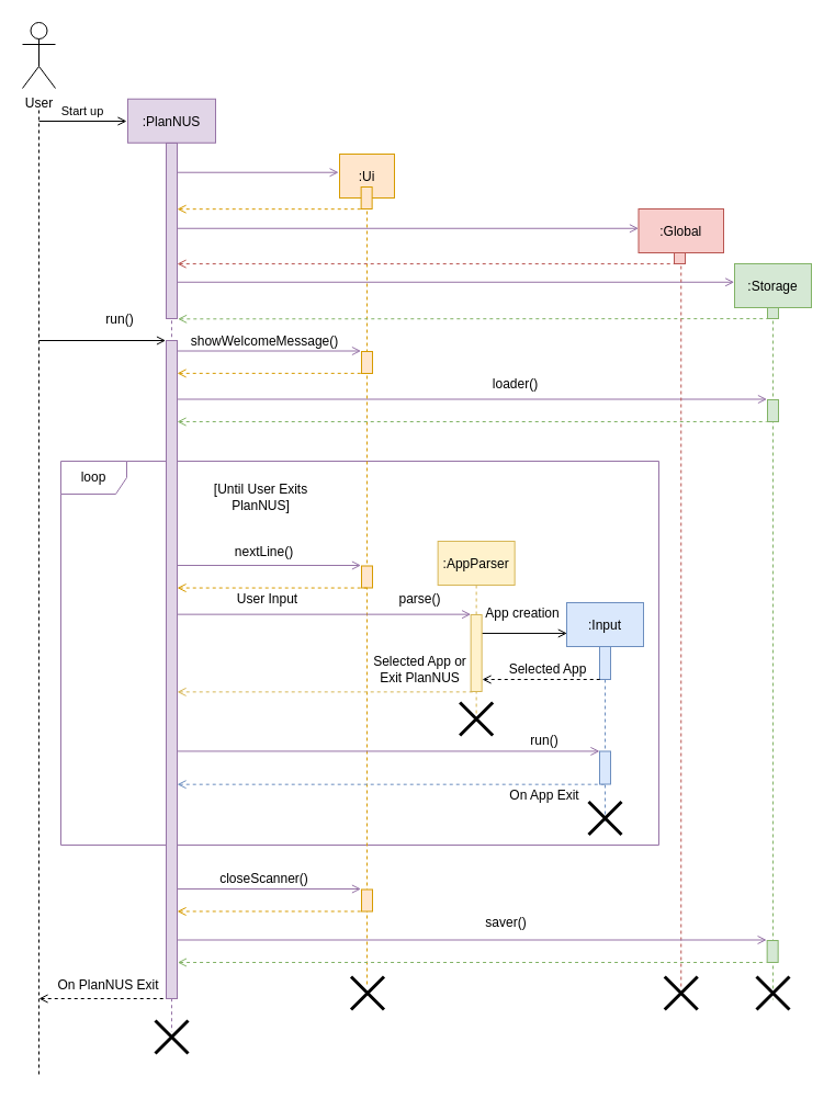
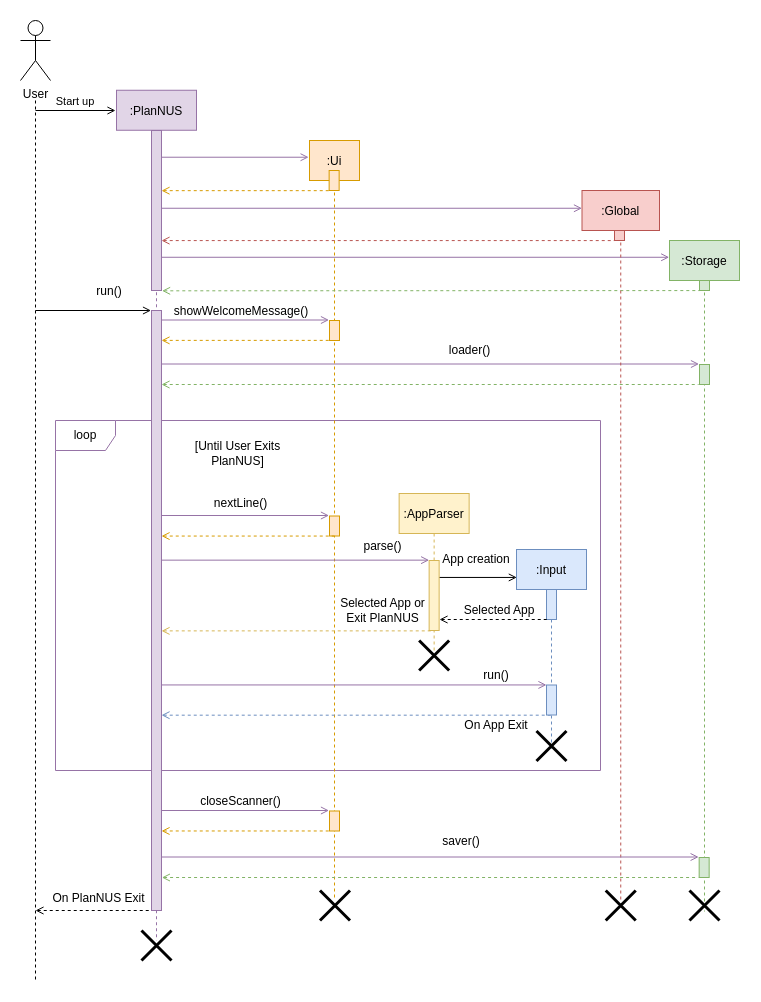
  <mxCell id="0" />
  <mxCell id="1" parent="0" />
  <mxCell id="2" value="loop" style="shape=umlFrame;whiteSpace=wrap;html=1;strokeColor=#9673A6;fillColor=none;fontColor=#000000;" parent="1" vertex="1"><mxGeometry x="55" y="420" width="545" height="350" as="geometry" /></mxCell>
  <mxCell id="3" value="" style="endArrow=open;html=1;strokeWidth=1;anchorPointDirection=0;endFill=0;entryX=-0.048;entryY=-0.025;entryDx=0;entryDy=0;entryPerimeter=0;endSize=6;startSize=6;snapToPoint=1;fillColor=#e1d5e7;strokeColor=#9673a6;" parent="1" source="6" target="14" edge="1"><mxGeometry width="50" height="50" relative="1" as="geometry"><mxPoint x="199" y="354" as="sourcePoint" /><mxPoint x="514" y="354" as="targetPoint" /></mxGeometry></mxCell>
  <mxCell id="4" value="" style="endArrow=open;html=1;strokeWidth=1;anchorPointDirection=0;endFill=0;entryX=-0.048;entryY=-0.025;entryDx=0;entryDy=0;entryPerimeter=0;endSize=6;startSize=6;snapToPoint=1;fillColor=#e1d5e7;strokeColor=#9673a6;" parent="1" source="6" target="47" edge="1"><mxGeometry width="50" height="50" relative="1" as="geometry"><mxPoint x="199" y="320" as="sourcePoint" /><mxPoint x="254" y="320" as="targetPoint" /></mxGeometry></mxCell>
  <mxCell id="5" value="" style="endArrow=none;dashed=1;html=1;" parent="1" edge="1"><mxGeometry width="50" height="50" relative="1" as="geometry"><mxPoint x="35" y="100" as="sourcePoint" /><mxPoint x="35" y="980" as="targetPoint" /></mxGeometry></mxCell>
  <mxCell id="6" value=":PlanNUS" style="shape=umlLifeline;perimeter=lifelinePerimeter;container=0;collapsible=0;recursiveResize=0;rounded=0;shadow=0;strokeWidth=1;fillColor=#e1d5e7;strokeColor=#9673a6;" parent="1" vertex="1"><mxGeometry x="116" y="89.75" width="80" height="850.25" as="geometry" /></mxCell>
  <mxCell id="7" value=":Ui" style="shape=umlLifeline;perimeter=lifelinePerimeter;container=0;collapsible=0;recursiveResize=0;rounded=0;shadow=0;strokeWidth=1;fillColor=#ffe6cc;strokeColor=#d79b00;" parent="1" vertex="1"><mxGeometry x="309" y="140" width="50" height="760" as="geometry" /></mxCell>
  <mxCell id="8" value="User" style="shape=umlActor;verticalLabelPosition=bottom;verticalAlign=top;html=1;outlineConnect=0;" parent="1" vertex="1"><mxGeometry x="20" y="20" width="30" height="60" as="geometry" /></mxCell>
  <mxCell id="9" value="" style="verticalAlign=bottom;startArrow=none;endArrow=open;startSize=8;shadow=0;strokeWidth=1;startFill=0;endFill=0;anchorPointDirection=0;entryX=-0.017;entryY=0.022;entryDx=0;entryDy=0;entryPerimeter=0;fillColor=#e1d5e7;strokeColor=#9673a6;" parent="1" source="20" target="7" edge="1"><mxGeometry x="0.895" y="-47" relative="1" as="geometry"><mxPoint x="190" y="130" as="sourcePoint" /><mxPoint x="235" y="130" as="targetPoint" /><Array as="points" /><mxPoint x="-40" y="-22" as="offset" /></mxGeometry></mxCell>
  <mxCell id="10" value="" style="endArrow=none;dashed=1;html=1;strokeWidth=1;entryX=-0.003;entryY=1.008;entryDx=0;entryDy=0;entryPerimeter=0;startArrow=open;startFill=0;anchorPointDirection=0;fillColor=#ffe6cc;strokeColor=#d79b00;" parent="1" source="20" target="46" edge="1"><mxGeometry width="50" height="50" relative="1" as="geometry"><mxPoint x="205" y="200" as="sourcePoint" /><mxPoint x="295" y="170" as="targetPoint" /></mxGeometry></mxCell>
  <mxCell id="11" value="" style="endArrow=none;dashed=1;html=1;strokeWidth=1;entryX=-0.003;entryY=1.008;entryDx=0;entryDy=0;entryPerimeter=0;startArrow=open;startFill=0;anchorPointDirection=0;fillColor=#f8cecc;strokeColor=#b85450;" parent="1" source="20" target="60" edge="1"><mxGeometry width="50" height="50" relative="1" as="geometry"><mxPoint x="175" y="200" as="sourcePoint" /><mxPoint x="428.18" y="220" as="targetPoint" /></mxGeometry></mxCell>
  <mxCell id="12" value=":Storage" style="shape=umlLifeline;perimeter=lifelinePerimeter;container=1;collapsible=0;recursiveResize=0;rounded=0;shadow=0;strokeWidth=1;fillColor=#d5e8d4;strokeColor=#82b366;" parent="1" vertex="1"><mxGeometry x="669" y="240" width="70" height="671" as="geometry" /></mxCell>
  <mxCell id="13" value="" style="points=[];perimeter=orthogonalPerimeter;rounded=0;shadow=0;strokeWidth=1;fillColor=#d5e8d4;strokeColor=#82b366;" parent="12" vertex="1"><mxGeometry x="30" y="40" width="10" height="10" as="geometry" /></mxCell>
  <mxCell id="14" value="" style="points=[];perimeter=orthogonalPerimeter;rounded=0;shadow=0;strokeWidth=1;fillColor=#d5e8d4;strokeColor=#82b366;" parent="12" vertex="1"><mxGeometry x="30" y="124" width="10" height="20" as="geometry" /></mxCell>
  <mxCell id="15" value="" style="endArrow=none;html=1;strokeWidth=1;anchorPointDirection=0;endFill=0;entryX=-0.048;entryY=-0.025;entryDx=0;entryDy=0;entryPerimeter=0;endSize=6;startSize=6;snapToPoint=1;startArrow=open;startFill=0;dashed=1;fillColor=#d5e8d4;strokeColor=#82b366;" parent="12" source="64" edge="1"><mxGeometry width="50" height="50" relative="1" as="geometry"><mxPoint x="-29.92" y="143.82" as="sourcePoint" /><mxPoint x="29.12" y="144" as="targetPoint" /></mxGeometry></mxCell>
  <mxCell id="16" value="" style="points=[];perimeter=orthogonalPerimeter;rounded=0;shadow=0;strokeWidth=1;fillColor=#d5e8d4;strokeColor=#82b366;" parent="12" vertex="1"><mxGeometry x="29.66" y="617.0" width="10" height="20" as="geometry" /></mxCell>
  <mxCell id="17" value="" style="endArrow=none;html=1;strokeWidth=1;anchorPointDirection=0;endFill=0;entryX=-0.048;entryY=-0.025;entryDx=0;entryDy=0;entryPerimeter=0;endSize=6;startSize=6;snapToPoint=1;startArrow=open;startFill=0;dashed=1;fillColor=#d5e8d4;strokeColor=#82b366;exitX=1.035;exitY=0.945;exitDx=0;exitDy=0;exitPerimeter=0;" parent="12" edge="1" source="64"><mxGeometry width="50" height="50" relative="1" as="geometry"><mxPoint x="-434.32" y="637.16" as="sourcePoint" /><mxPoint x="28.78" y="637.0" as="targetPoint" /></mxGeometry></mxCell>
  <mxCell id="18" value="" style="verticalAlign=bottom;startArrow=none;endArrow=open;startSize=6;shadow=0;strokeWidth=1;startFill=0;endFill=0;entryX=-0.004;entryY=0.025;entryDx=0;entryDy=0;entryPerimeter=0;jumpSize=0;anchorPointDirection=0;fillColor=#e1d5e7;strokeColor=#9673a6;" parent="1" source="20" target="12" edge="1"><mxGeometry x="0.895" y="-47" relative="1" as="geometry"><mxPoint x="175" y="250" as="sourcePoint" /><mxPoint x="570.33" y="260" as="targetPoint" /><Array as="points" /><mxPoint x="-40" y="-22" as="offset" /></mxGeometry></mxCell>
  <mxCell id="19" value="" style="endArrow=none;dashed=1;html=1;strokeWidth=1;entryX=-0.003;entryY=1.008;entryDx=0;entryDy=0;entryPerimeter=0;startArrow=open;startFill=0;anchorPointDirection=0;fillColor=#d5e8d4;strokeColor=#82b366;exitX=1.057;exitY=1.002;exitDx=0;exitDy=0;exitPerimeter=0;" parent="1" source="20" target="13" edge="1"><mxGeometry width="50" height="50" relative="1" as="geometry"><mxPoint x="190" y="280" as="sourcePoint" /><mxPoint x="624.33" y="300" as="targetPoint" /></mxGeometry></mxCell>
  <mxCell id="20" value="" style="points=[];perimeter=orthogonalPerimeter;rounded=0;shadow=0;strokeWidth=1;fillColor=#E1D5E7;strokeColor=#9673A6;fontColor=#9673A6;" parent="1" vertex="1"><mxGeometry x="151" y="130" width="10" height="160" as="geometry" /></mxCell>
  <mxCell id="21" value="Start up" style="verticalAlign=bottom;startArrow=none;endArrow=open;startSize=8;shadow=0;strokeWidth=1;startFill=0;endFill=0;labelBackgroundColor=none;" parent="1" edge="1"><mxGeometry x="195" y="91" as="geometry"><mxPoint x="35" y="110" as="sourcePoint" /><mxPoint x="115" y="110" as="targetPoint" /><Array as="points" /><mxPoint as="offset" /></mxGeometry></mxCell>
  <mxCell id="22" value="" style="endArrow=open;html=1;strokeWidth=1;entryX=-0.045;entryY=0;entryDx=0;entryDy=0;entryPerimeter=0;arcSize=20;endFill=0;fillColor=#e1d5e7;" parent="1" target="64" edge="1"><mxGeometry width="50" height="50" relative="1" as="geometry"><mxPoint x="35" y="310" as="sourcePoint" /><mxPoint x="229" y="320" as="targetPoint" /></mxGeometry></mxCell>
  <mxCell id="23" value="" style="endArrow=none;html=1;strokeWidth=1;anchorPointDirection=0;endFill=0;entryX=0.536;entryY=0.263;entryDx=0;entryDy=0;entryPerimeter=0;endSize=6;startSize=6;snapToPoint=1;startArrow=open;startFill=0;dashed=1;fillColor=#ffe6cc;strokeColor=#d79b00;" parent="1" source="64" edge="1" target="7"><mxGeometry width="50" height="50" relative="1" as="geometry"><mxPoint x="199" y="340" as="sourcePoint" /><mxPoint x="254.12" y="340" as="targetPoint" /></mxGeometry></mxCell>
  <mxCell id="24" value="showWelcomeMessage()" style="text;html=1;strokeColor=none;fillColor=none;align=center;verticalAlign=middle;whiteSpace=wrap;rounded=0;" parent="1" vertex="1"><mxGeometry x="161" y="301" width="159.5" height="20" as="geometry" /></mxCell>
  <mxCell id="25" value="loader()" style="text;html=1;strokeColor=none;fillColor=none;align=center;verticalAlign=middle;whiteSpace=wrap;rounded=0;" parent="1" vertex="1"><mxGeometry x="438.64" y="340" width="61" height="20" as="geometry" /></mxCell>
  <mxCell id="26" value="nextLine()" style="text;html=1;strokeColor=none;fillColor=none;align=center;verticalAlign=middle;whiteSpace=wrap;rounded=0;" parent="1" vertex="1"><mxGeometry x="212.25" y="493" width="57" height="20" as="geometry" /></mxCell>
- <mxCell id="27" value="User Input" style="text;html=1;strokeColor=none;fillColor=none;align=center;verticalAlign=middle;whiteSpace=wrap;rounded=0;" parent="1" vertex="1"><mxGeometry x="212.25" y="535.5" width="63" height="20" as="geometry" /></mxCell>
  <mxCell id="28" value=":AppParser" style="shape=umlLifeline;perimeter=lifelinePerimeter;container=0;collapsible=0;recursiveResize=0;rounded=0;shadow=0;strokeWidth=1;fillColor=#fff2cc;strokeColor=#d6b656;" parent="1" vertex="1"><mxGeometry x="398.64" y="493" width="70" height="157" as="geometry" /></mxCell>
  <mxCell id="29" value="parse()" style="text;html=1;strokeColor=none;fillColor=none;align=center;verticalAlign=middle;whiteSpace=wrap;rounded=0;" parent="1" vertex="1"><mxGeometry x="349" y="535.5" width="67" height="20" as="geometry" /></mxCell>
  <mxCell id="30" value=":Input" style="shape=umlLifeline;perimeter=lifelinePerimeter;container=0;collapsible=0;recursiveResize=0;rounded=0;shadow=0;strokeWidth=1;fillColor=#dae8fc;strokeColor=#6c8ebf;" parent="1" vertex="1"><mxGeometry x="516" y="549" width="70" height="201" as="geometry" /></mxCell>
  <mxCell id="31" value="" style="endArrow=open;html=1;strokeWidth=1;anchorPointDirection=0;endFill=0;endSize=6;startSize=6;snapToPoint=1;fillColor=#e1d5e7;strokeColor=#9673a6;entryX=0.003;entryY=-0.005;entryDx=0;entryDy=0;entryPerimeter=0;" parent="1" source="64" edge="1" target="36"><mxGeometry width="50" height="50" relative="1" as="geometry"><mxPoint x="195.003" y="559.5" as="sourcePoint" /><mxPoint x="354.2" y="559.5" as="targetPoint" /></mxGeometry></mxCell>
  <mxCell id="32" value="Selected App or Exit PlanNUS" style="text;html=1;strokeColor=none;fillColor=none;align=center;verticalAlign=middle;whiteSpace=wrap;rounded=0;" parent="1" vertex="1"><mxGeometry x="336" y="600" width="93" height="20" as="geometry" /></mxCell>
  <mxCell id="33" value="" style="endArrow=open;html=1;strokeWidth=1;anchorPointDirection=0;endFill=0;endSize=6;startSize=6;snapToPoint=1;entryX=0.005;entryY=0.139;entryDx=0;entryDy=0;entryPerimeter=0;" parent="1" source="36" target="30" edge="1"><mxGeometry width="50" height="50" relative="1" as="geometry"><mxPoint x="439.003" y="570" as="sourcePoint" /><mxPoint x="598.2" y="570" as="targetPoint" /></mxGeometry></mxCell>
  <mxCell id="34" value="App creation" style="text;html=1;strokeColor=none;fillColor=none;align=center;verticalAlign=middle;whiteSpace=wrap;rounded=0;" parent="1" vertex="1"><mxGeometry x="436" y="549" width="80" height="20" as="geometry" /></mxCell>
  <mxCell id="35" value="Selected App" style="text;html=1;strokeColor=none;fillColor=none;align=center;verticalAlign=middle;whiteSpace=wrap;rounded=0;" parent="1" vertex="1"><mxGeometry x="459" y="600" width="80" height="20" as="geometry" /></mxCell>
  <mxCell id="36" value="" style="points=[];perimeter=orthogonalPerimeter;rounded=0;shadow=0;strokeWidth=1;fillColor=#fff2cc;strokeColor=#d6b656;" parent="1" vertex="1"><mxGeometry x="428.64" y="560" width="10" height="70" as="geometry" /></mxCell>
  <mxCell id="37" value="" style="endArrow=none;html=1;strokeWidth=1;anchorPointDirection=0;endFill=0;entryX=0.491;entryY=0.875;entryDx=0;entryDy=0;entryPerimeter=0;endSize=6;startSize=6;snapToPoint=1;startArrow=open;startFill=0;dashed=1;fillColor=#fff2cc;strokeColor=#d6b656;" parent="1" source="64" edge="1" target="28"><mxGeometry x="375" y="420" width="50" height="50" as="geometry"><mxPoint x="294.72" y="582.32" as="sourcePoint" /><mxPoint x="353.76" y="630" as="targetPoint" /></mxGeometry></mxCell>
  <mxCell id="38" value="" style="endArrow=open;html=1;strokeWidth=1;anchorPointDirection=0;endFill=0;endSize=6;startSize=6;snapToPoint=1;entryX=0;entryY=-0.002;entryDx=0;entryDy=0;entryPerimeter=0;fillColor=#e1d5e7;strokeColor=#9673a6;" parent="1" source="64" target="44" edge="1"><mxGeometry width="50" height="50" relative="1" as="geometry"><mxPoint x="195" y="684.44" as="sourcePoint" /><mxPoint x="471" y="684.5" as="targetPoint" /></mxGeometry></mxCell>
  <mxCell id="39" value="" style="endArrow=none;html=1;strokeWidth=1;anchorPointDirection=0;endFill=0;entryX=0.6;entryY=1.006;entryDx=0;entryDy=0;entryPerimeter=0;endSize=6;startSize=6;snapToPoint=1;startArrow=open;startFill=0;dashed=1;fillColor=#dae8fc;strokeColor=#6c8ebf;" parent="1" source="64" edge="1" target="44"><mxGeometry width="50" height="50" relative="1" as="geometry"><mxPoint x="195" y="714.5" as="sourcePoint" /><mxPoint x="473.28" y="714.5" as="targetPoint" /></mxGeometry></mxCell>
  <mxCell id="40" value="run()" style="text;html=1;strokeColor=none;fillColor=none;align=center;verticalAlign=middle;whiteSpace=wrap;rounded=0;fontColor=#000000;" parent="1" vertex="1"><mxGeometry x="476" y="664.5" width="40" height="20" as="geometry" /></mxCell>
  <mxCell id="41" value="On App Exit" style="text;html=1;strokeColor=none;fillColor=none;align=center;verticalAlign=middle;whiteSpace=wrap;rounded=0;fontColor=#000000;" parent="1" vertex="1"><mxGeometry x="455.82" y="714.5" width="80.36" height="20" as="geometry" /></mxCell>
  <mxCell id="42" value="" style="points=[];perimeter=orthogonalPerimeter;rounded=0;shadow=0;strokeWidth=1;fillColor=#dae8fc;strokeColor=#6c8ebf;" parent="1" vertex="1"><mxGeometry x="546" y="589" width="10" height="30" as="geometry" /></mxCell>
  <mxCell id="43" value="" style="endArrow=none;html=1;strokeWidth=1;anchorPointDirection=0;endFill=0;entryX=-0.048;entryY=-0.025;entryDx=0;entryDy=0;entryPerimeter=0;endSize=6;startSize=6;snapToPoint=1;startArrow=open;startFill=0;dashed=1;" parent="1" edge="1"><mxGeometry x="566" y="549" width="50" height="50" as="geometry"><mxPoint x="439" y="619" as="sourcePoint" /><mxPoint x="547.64" y="619" as="targetPoint" /></mxGeometry></mxCell>
  <mxCell id="44" value="" style="points=[];perimeter=orthogonalPerimeter;rounded=0;shadow=0;strokeWidth=1;fillColor=#dae8fc;strokeColor=#6c8ebf;" parent="1" vertex="1"><mxGeometry x="546" y="684.5" width="10" height="30" as="geometry" /></mxCell>
  <mxCell id="45" value="" style="shape=umlDestroy;whiteSpace=wrap;html=1;strokeWidth=3;fillColor=#fff2cc;" parent="1" vertex="1"><mxGeometry x="418.64" y="640" width="30" height="30" as="geometry" /></mxCell>
  <mxCell id="46" value="" style="points=[];perimeter=orthogonalPerimeter;rounded=0;shadow=0;strokeWidth=1;fillColor=#ffe6cc;strokeColor=#d79b00;" parent="1" vertex="1"><mxGeometry x="328.64" y="170" width="10" height="20" as="geometry" /></mxCell>
  <mxCell id="47" value="" style="points=[];perimeter=orthogonalPerimeter;rounded=0;shadow=0;strokeWidth=1;fillColor=#ffe6cc;strokeColor=#d79b00;" parent="1" vertex="1"><mxGeometry x="329" y="320" width="10" height="20" as="geometry" /></mxCell>
  <mxCell id="48" value="" style="points=[];perimeter=orthogonalPerimeter;rounded=0;shadow=0;strokeWidth=1;fillColor=#ffe6cc;strokeColor=#d79b00;" parent="1" vertex="1"><mxGeometry x="329" y="515.5" width="10" height="20" as="geometry" /></mxCell>
  <mxCell id="49" value="" style="endArrow=open;html=1;strokeWidth=1;anchorPointDirection=0;endFill=0;entryX=-0.048;entryY=-0.025;entryDx=0;entryDy=0;entryPerimeter=0;endSize=6;startSize=6;snapToPoint=1;fillColor=#e1d5e7;strokeColor=#9673a6;" parent="1" source="64" target="48" edge="1"><mxGeometry x="285" y="110" width="50" height="50" as="geometry"><mxPoint x="185.363" y="515" as="sourcePoint" /><mxPoint x="254" y="515.5" as="targetPoint" /></mxGeometry></mxCell>
  <mxCell id="50" value="" style="endArrow=none;html=1;strokeWidth=1;anchorPointDirection=0;endFill=0;entryX=0.522;entryY=1.003;entryDx=0;entryDy=0;entryPerimeter=0;endSize=6;startSize=6;snapToPoint=1;startArrow=open;startFill=0;dashed=1;fillColor=#ffe6cc;strokeColor=#d79b00;" parent="1" source="64" edge="1" target="48"><mxGeometry x="285" y="110" width="50" height="50" as="geometry"><mxPoint x="190" y="536" as="sourcePoint" /><mxPoint x="254.12" y="535.5" as="targetPoint" /></mxGeometry></mxCell>
  <mxCell id="51" value="" style="shape=umlDestroy;whiteSpace=wrap;html=1;strokeWidth=3;fillColor=#dae8fc;" parent="1" vertex="1"><mxGeometry x="536" y="730.5" width="30" height="30" as="geometry" /></mxCell>
  <mxCell id="52" value="[Until User Exits PlanNUS]" style="text;html=1;strokeColor=none;fillColor=none;align=center;verticalAlign=middle;whiteSpace=wrap;rounded=0;fontColor=#000000;" parent="1" vertex="1"><mxGeometry x="171" y="420" width="133.36" height="65" as="geometry" /></mxCell>
  <mxCell id="53" value="closeScanner()" style="text;html=1;strokeColor=none;fillColor=none;align=center;verticalAlign=middle;whiteSpace=wrap;rounded=0;" parent="1" vertex="1"><mxGeometry x="212.25" y="790.5" width="57" height="20" as="geometry" /></mxCell>
  <mxCell id="54" value="" style="points=[];perimeter=orthogonalPerimeter;rounded=0;shadow=0;strokeWidth=1;fillColor=#ffe6cc;strokeColor=#d79b00;" parent="1" vertex="1"><mxGeometry x="329" y="810.5" width="10" height="20" as="geometry" /></mxCell>
  <mxCell id="55" value="" style="endArrow=open;html=1;strokeWidth=1;anchorPointDirection=0;endFill=0;entryX=-0.048;entryY=-0.025;entryDx=0;entryDy=0;entryPerimeter=0;endSize=6;startSize=6;snapToPoint=1;fillColor=#e1d5e7;strokeColor=#9673a6;" parent="1" source="6" target="54" edge="1"><mxGeometry x="285" y="405" width="50" height="50" as="geometry"><mxPoint x="185.363" y="810" as="sourcePoint" /><mxPoint x="254" y="810.5" as="targetPoint" /></mxGeometry></mxCell>
  <mxCell id="56" value="" style="endArrow=none;html=1;strokeWidth=1;anchorPointDirection=0;endFill=0;endSize=6;startSize=6;snapToPoint=1;startArrow=open;startFill=0;dashed=1;fillColor=#ffe6cc;strokeColor=#d79b00;entryX=-0.021;entryY=0.999;entryDx=0;entryDy=0;entryPerimeter=0;" parent="1" source="64" edge="1" target="54"><mxGeometry x="285" y="405" width="50" height="50" as="geometry"><mxPoint x="190.39" y="830.66" as="sourcePoint" /><mxPoint x="335" y="830" as="targetPoint" /></mxGeometry></mxCell>
  <mxCell id="57" value="saver()" style="text;html=1;strokeColor=none;fillColor=none;align=center;verticalAlign=middle;whiteSpace=wrap;rounded=0;" parent="1" vertex="1"><mxGeometry x="398.64" y="830.5" width="124" height="20" as="geometry" /></mxCell>
  <mxCell id="58" value=":Global" style="shape=umlLifeline;perimeter=lifelinePerimeter;container=0;collapsible=0;recursiveResize=0;rounded=0;shadow=0;strokeWidth=1;fillColor=#f8cecc;strokeColor=#b85450;" parent="1" vertex="1"><mxGeometry x="581.5" y="190" width="77.5" height="710" as="geometry" /></mxCell>
  <mxCell id="59" value="" style="verticalAlign=bottom;startArrow=none;endArrow=open;startSize=6;shadow=0;strokeWidth=1;startFill=0;endFill=0;jumpSize=0;anchorPointDirection=0;entryX=0;entryY=0.025;entryDx=0;entryDy=0;entryPerimeter=0;fillColor=#e1d5e7;strokeColor=#9673a6;" parent="1" source="20" target="58" edge="1"><mxGeometry x="0.895" y="-47" relative="1" as="geometry"><mxPoint x="190" y="210" as="sourcePoint" /><mxPoint x="586" y="210" as="targetPoint" /><Array as="points" /><mxPoint x="-40" y="-22" as="offset" /></mxGeometry></mxCell>
  <mxCell id="60" value="" style="points=[];perimeter=orthogonalPerimeter;rounded=0;shadow=0;strokeWidth=1;fillColor=#f8cecc;strokeColor=#b85450;" parent="1" vertex="1"><mxGeometry x="614" y="230" width="10" height="10" as="geometry" /></mxCell>
  <mxCell id="61" value="" style="shape=umlDestroy;whiteSpace=wrap;html=1;strokeWidth=3;fillColor=#f5f5f5;fontColor=#333333;" parent="1" vertex="1"><mxGeometry x="319.5" y="890" width="30" height="30" as="geometry" /></mxCell>
  <mxCell id="62" value="" style="endArrow=none;html=1;strokeWidth=1;anchorPointDirection=0;endFill=0;entryX=0.51;entryY=1;entryDx=0;entryDy=0;entryPerimeter=0;endSize=6;startSize=6;snapToPoint=1;startArrow=open;startFill=0;dashed=1;" parent="1" target="64" edge="1"><mxGeometry x="212.38" y="594.28" width="50" height="50" as="geometry"><mxPoint x="35" y="910" as="sourcePoint" /><mxPoint x="181.5" y="1019.78" as="targetPoint" /></mxGeometry></mxCell>
  <mxCell id="63" value="" style="endArrow=open;html=1;strokeWidth=1;anchorPointDirection=0;endFill=0;entryX=-0.048;entryY=-0.025;entryDx=0;entryDy=0;entryPerimeter=0;endSize=6;startSize=6;snapToPoint=1;fillColor=#e1d5e7;strokeColor=#9673a6;" parent="1" target="16" edge="1" source="6"><mxGeometry width="50" height="50" relative="1" as="geometry"><mxPoint x="151" y="846.99" as="sourcePoint" /><mxPoint x="423.66" y="847" as="targetPoint" /></mxGeometry></mxCell>
  <mxCell id="64" value="" style="points=[];perimeter=orthogonalPerimeter;rounded=0;shadow=0;strokeWidth=1;fillColor=#e1d5e7;strokeColor=#9673a6;" parent="1" vertex="1"><mxGeometry x="151" y="310" width="10" height="600" as="geometry" /></mxCell>
  <mxCell id="65" value="" style="shape=umlDestroy;whiteSpace=wrap;html=1;strokeWidth=3;fillColor=#f8cecc;" parent="1" vertex="1"><mxGeometry x="605.25" y="890" width="30" height="30" as="geometry" /></mxCell>
  <mxCell id="66" value="" style="shape=umlDestroy;whiteSpace=wrap;html=1;strokeWidth=3;fillColor=#d5e8d4;" parent="1" vertex="1"><mxGeometry x="689" y="890" width="30" height="30" as="geometry" /></mxCell>
  <mxCell id="67" value="On PlanNUS Exit" style="text;html=1;strokeColor=none;fillColor=none;align=center;verticalAlign=middle;whiteSpace=wrap;rounded=0;fontColor=#000000;" parent="1" vertex="1"><mxGeometry x="44.5" y="890" width="106.5" height="15" as="geometry" /></mxCell>
  <mxCell id="68" value="" style="shape=umlDestroy;whiteSpace=wrap;html=1;strokeWidth=3;fillColor=#e1d5e7;" parent="1" vertex="1"><mxGeometry x="141" y="930" width="30" height="30" as="geometry" /></mxCell>
  <mxCell id="69" value="run()" style="text;html=1;strokeColor=none;fillColor=none;align=center;verticalAlign=middle;whiteSpace=wrap;rounded=0;" parent="1" vertex="1"><mxGeometry x="83.5" y="281" width="50" height="20" as="geometry" /></mxCell>
